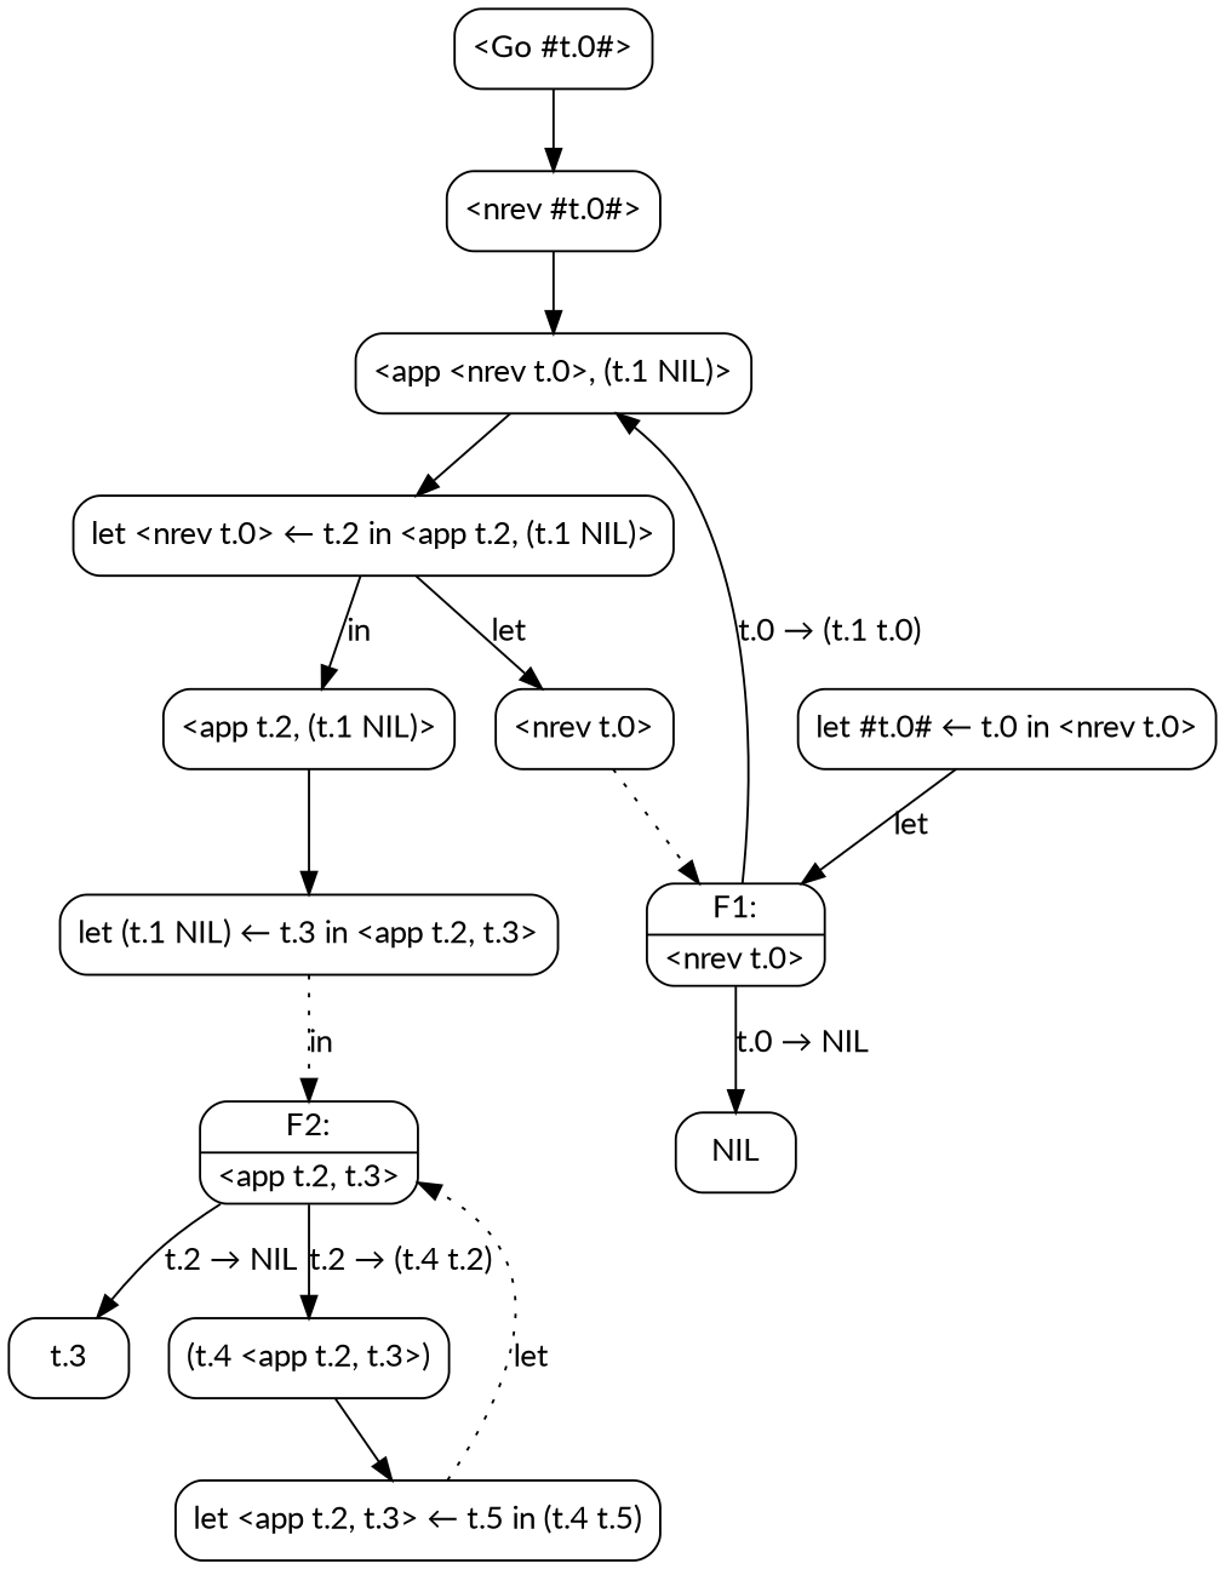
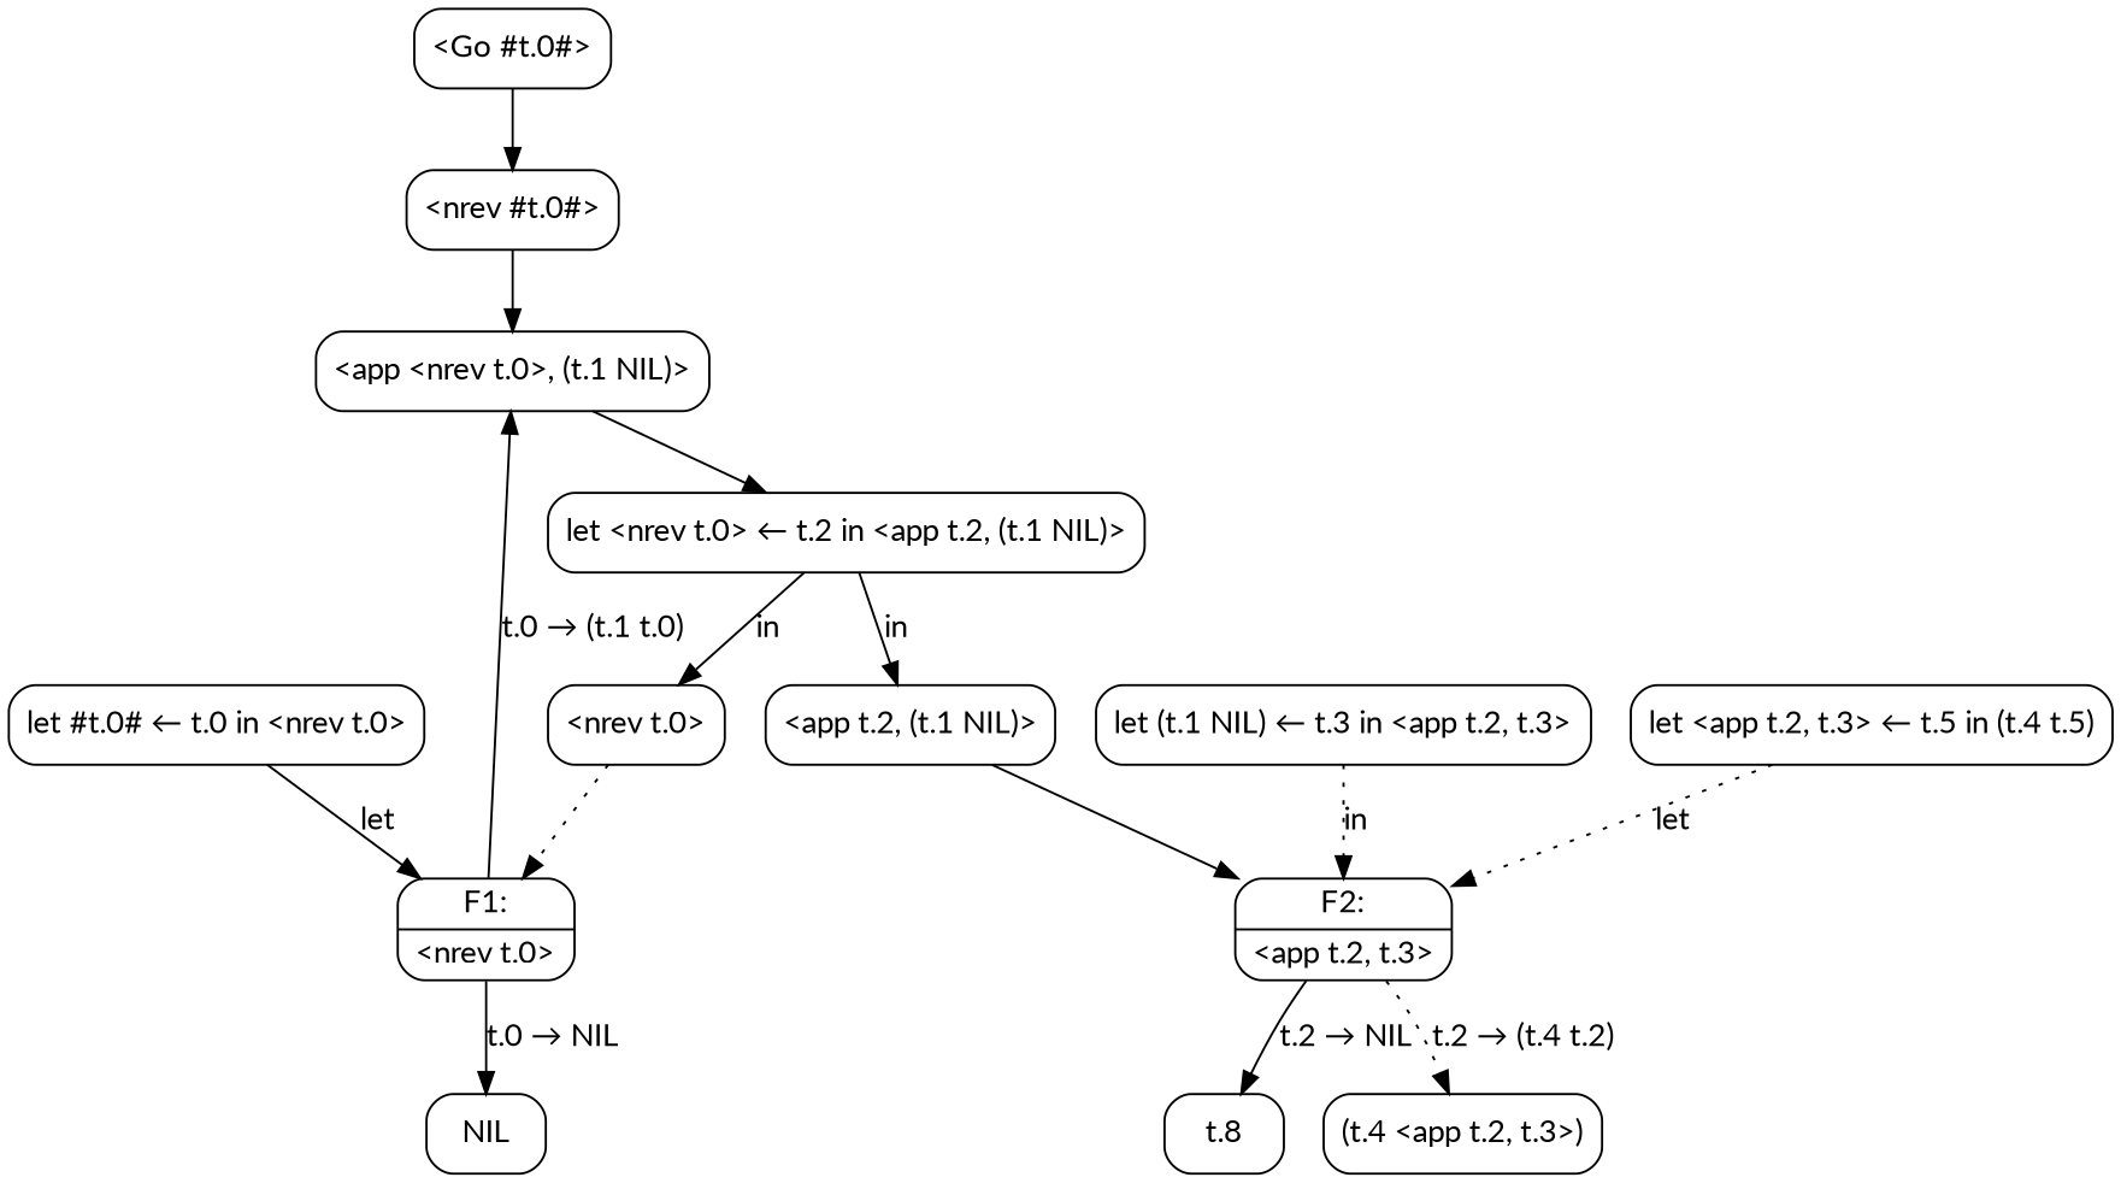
  digraph {
    fontname=Lato
    node [fontname=Lato shape=box style=rounded]
    edge [fontname=Lato]
    n1 [label="<Go #t.0#>"]
    n2 [label="<nrev #t.0#>"]
    n3 [label="<app <nrev t.0>, (t.1 NIL)>"]
    n4 [label="let #t.0# ← t.0 in <nrev t.0>"]
    n5 [label="{F1:|\<nrev t.0\>}" shape=record]
    n6 [label=NIL]
    n7 [label="let <nrev t.0> ← t.2 in <app t.2, (t.1 NIL)>"]
    n8 [label="<nrev t.0>"]
    n9 [label="<app t.2, (t.1 NIL)>"]
    n10 [label="let (t.1 NIL) ← t.3 in <app t.2, t.3>"]
    n11 [label="{F2:|\<app t.2, t.3\>}" shape=record]
-   n12 [label="t.3"]
+   n12 [label="t.8"]
    n13 [label="(t.4 <app t.2, t.3>)"]
    n14 [label="let <app t.2, t.3> ← t.5 in (t.4 t.5)"]
    n1 -> n2
    n2 -> n3
    n3 -> n7
    n4 -> n5 [label=let]
    n5 -> n3 [label="t.0 → (t.1 t.0)"]
    n5 -> n6 [label="t.0 → NIL"]
-   n7 -> n8 [label=let]
+   n7 -> n8 [label=in]
    n7 -> n9 [label=in]
    n8 -> n5 [style=dotted]
-   n9 -> n10
+   n9 -> n11
    n10 -> n11 [label=in style=dotted]
    n11 -> n12 [label="t.2 → NIL"]
-   n11 -> n13 [label="t.2 → (t.4 t.2)"]
-   n13 -> n14
+   n11 -> n13 [label="t.2 → (t.4 t.2)" style=dotted]
    n14 -> n11 [label=let style=dotted]
  }
